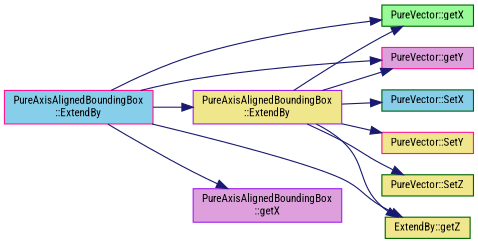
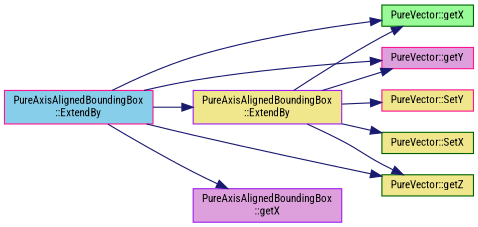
  digraph {
    fontname="Roboto Condensed"
    rankdir=LR
    node [color=darkgreen fillcolor=khaki fontname="Roboto Condensed" fontsize=10 shape=record style=filled]
    edge [color=midnightblue fontname="Roboto Condensed" fontsize=10 labelfontname=Helvetica labelfontsize=10 style=solid]
    n1 [color=deeppink fillcolor=skyblue fontcolor=black height=0.2 label="PureAxisAlignedBoundingBox\l::ExtendBy" width=0.4]
    n2 [color=purple height=0.2 label="PureAxisAlignedBoundingBox\l::ExtendBy" width=0.4]
    n3 [fillcolor=palegreen height=0.2 label="PureVector::getX" width=0.4]
    n4 [color=deeppink fillcolor=plum height=0.2 label="PureVector::getY" width=0.4]
-   n5 [height=0.2 label="ExtendBy::getZ" width=0.4]
+   n5 [height=0.2 label="PureVector::getZ" width=0.4]
    n6 [color=purple fillcolor=plum height=0.2 label="PureAxisAlignedBoundingBox\l::getX" width=0.4]
-   n7 [fillcolor=skyblue height=0.2 label="PureVector::SetX" width=0.4]
+   n7 [height=0.2 label="PureVector::SetX" width=0.4]
    n8 [color=deeppink height=0.2 label="PureVector::SetY" width=0.4]
-   n9 [height=0.2 label="PureVector::SetZ" width=0.4]
    n1 -> n2
    n1 -> n3
    n1 -> n4
    n1 -> n5
    n1 -> n6
    n2 -> n3
    n2 -> n4
    n2 -> n5
    n2 -> n7
    n2 -> n8
-   n2 -> n9
  }
